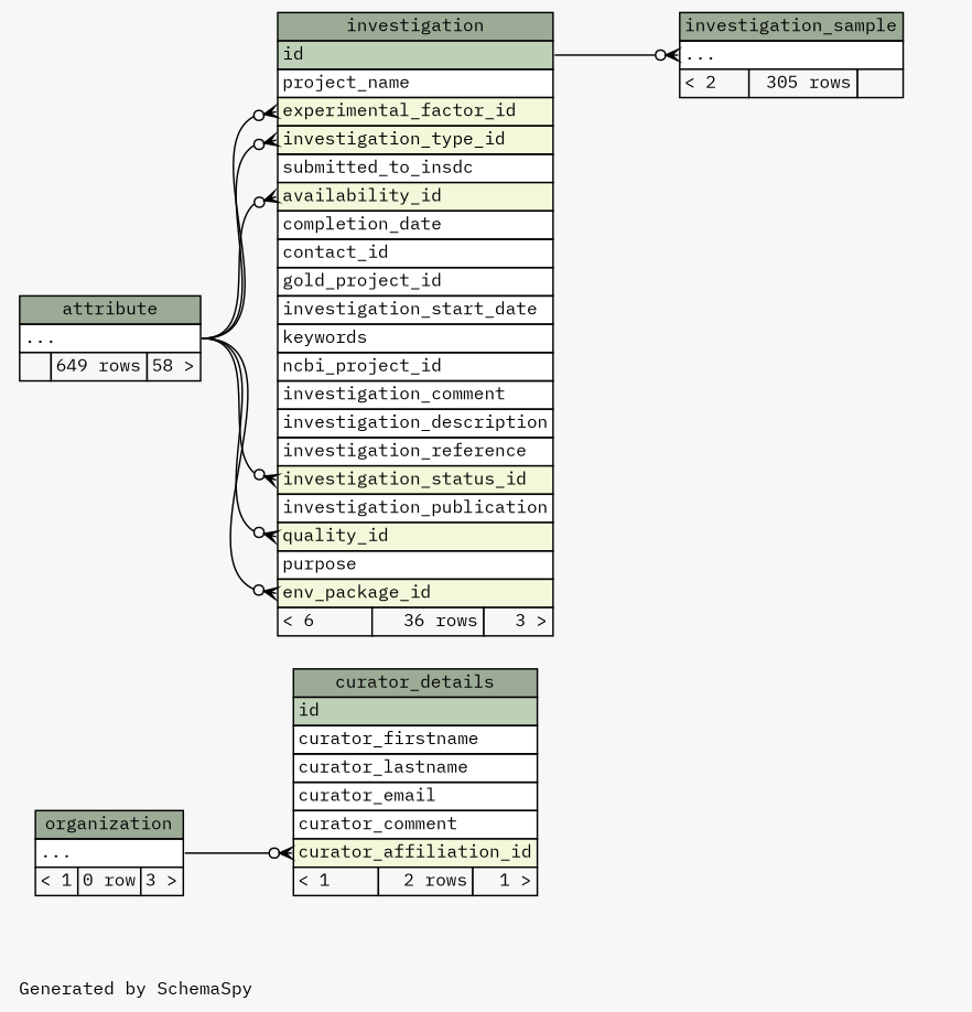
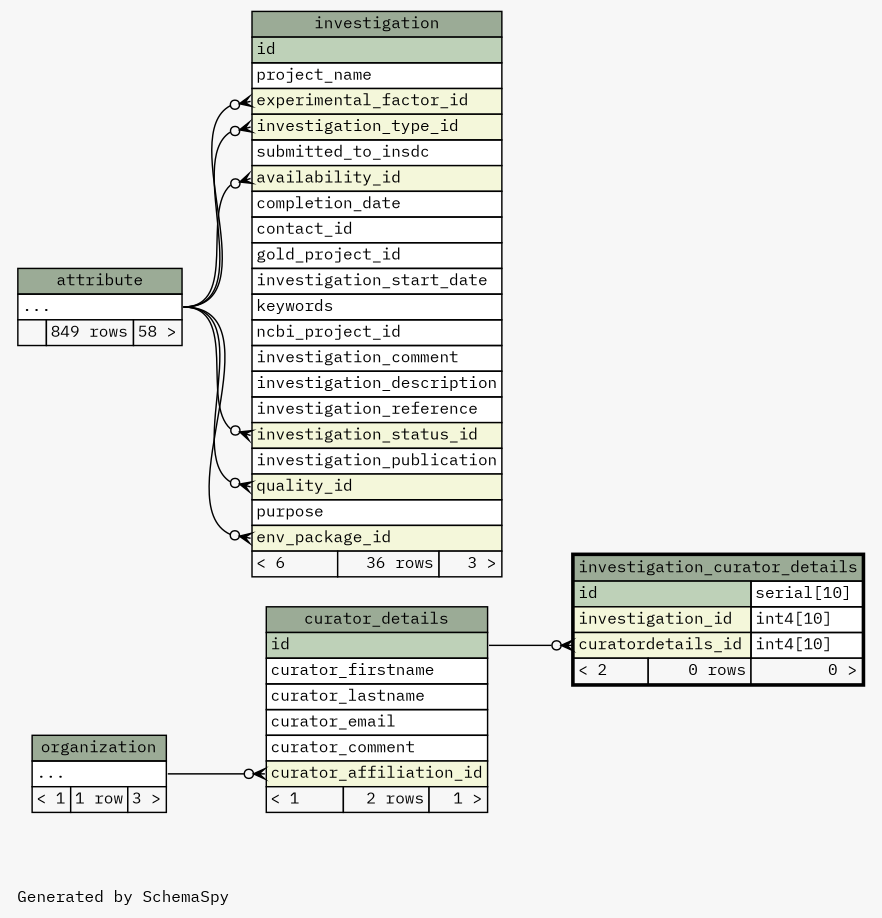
  digraph {
    bgcolor="#f7f7f7"
    fontname="IBM Plex Mono"
    fontsize=11
    label="\nGenerated by SchemaSpy"
    labeljust=l
    nodesep=0.18
    rankdir=RL
    ranksep=0.46
    node [fontname="IBM Plex Mono" fontsize=11 shape=plaintext]
    edge [arrowhead=none arrowsize=0.8 arrowtail=crowodot dir=back fontname="IBM Plex Mono" headport="elipses:e"]
    n1 [label=<     <TABLE BORDER="0" CELLBORDER="1" CELLSPACING="0" BGCOLOR="#ffffff">       <TR><TD COLSPAN="3" BGCOLOR="#9bab96" ALIGN="CENTER">curator_details</TD></TR>       <TR><TD PORT="id" COLSPAN="3" BGCOLOR="#bed1b8" ALIGN="LEFT">id</TD></TR>       <TR><TD PORT="curator_firstname" COLSPAN="3" ALIGN="LEFT">curator_firstname</TD></TR>       <TR><TD PORT="curator_lastname" COLSPAN="3" ALIGN="LEFT">curator_lastname</TD></TR>       <TR><TD PORT="curator_email" COLSPAN="3" ALIGN="LEFT">curator_email</TD></TR>       <TR><TD PORT="curator_comment" COLSPAN="3" ALIGN="LEFT">curator_comment</TD></TR>       <TR><TD PORT="curator_affiliation_id" COLSPAN="3" BGCOLOR="#f4f7da" ALIGN="LEFT">curator_affiliation_id</TD></TR>       <TR><TD ALIGN="LEFT" BGCOLOR="#f7f7f7">&lt; 1</TD><TD ALIGN="RIGHT" BGCOLOR="#f7f7f7">2 rows</TD><TD ALIGN="RIGHT" BGCOLOR="#f7f7f7">1 &gt;</TD></TR>     </TABLE>>]
-   n2 [label=<     <TABLE BORDER="0" CELLBORDER="1" CELLSPACING="0" BGCOLOR="#ffffff">       <TR><TD COLSPAN="3" BGCOLOR="#9bab96" ALIGN="CENTER">organization</TD></TR>       <TR><TD PORT="elipses" COLSPAN="3" ALIGN="LEFT">...</TD></TR>       <TR><TD ALIGN="LEFT" BGCOLOR="#f7f7f7">&lt; 1</TD><TD ALIGN="RIGHT" BGCOLOR="#f7f7f7">0 row</TD><TD ALIGN="RIGHT" BGCOLOR="#f7f7f7">3 &gt;</TD></TR>     </TABLE>>]
+   n2 [label=<     <TABLE BORDER="0" CELLBORDER="1" CELLSPACING="0" BGCOLOR="#ffffff">       <TR><TD COLSPAN="3" BGCOLOR="#9bab96" ALIGN="CENTER">organization</TD></TR>       <TR><TD PORT="elipses" COLSPAN="3" ALIGN="LEFT">...</TD></TR>       <TR><TD ALIGN="LEFT" BGCOLOR="#f7f7f7">&lt; 1</TD><TD ALIGN="RIGHT" BGCOLOR="#f7f7f7">1 row</TD><TD ALIGN="RIGHT" BGCOLOR="#f7f7f7">3 &gt;</TD></TR>     </TABLE>>]
    n3 [label=<     <TABLE BORDER="0" CELLBORDER="1" CELLSPACING="0" BGCOLOR="#ffffff">       <TR><TD COLSPAN="3" BGCOLOR="#9bab96" ALIGN="CENTER">investigation</TD></TR>       <TR><TD PORT="id" COLSPAN="3" BGCOLOR="#bed1b8" ALIGN="LEFT">id</TD></TR>       <TR><TD PORT="project_name" COLSPAN="3" ALIGN="LEFT">project_name</TD></TR>       <TR><TD PORT="experimental_factor_id" COLSPAN="3" BGCOLOR="#f4f7da" ALIGN="LEFT">experimental_factor_id</TD></TR>       <TR><TD PORT="investigation_type_id" COLSPAN="3" BGCOLOR="#f4f7da" ALIGN="LEFT">investigation_type_id</TD></TR>       <TR><TD PORT="submitted_to_insdc" COLSPAN="3" ALIGN="LEFT">submitted_to_insdc</TD></TR>       <TR><TD PORT="availability_id" COLSPAN="3" BGCOLOR="#f4f7da" ALIGN="LEFT">availability_id</TD></TR>       <TR><TD PORT="completion_date" COLSPAN="3" ALIGN="LEFT">completion_date</TD></TR>       <TR><TD PORT="contact_id" COLSPAN="3" ALIGN="LEFT">contact_id</TD></TR>       <TR><TD PORT="gold_project_id" COLSPAN="3" ALIGN="LEFT">gold_project_id</TD></TR>       <TR><TD PORT="investigation_start_date" COLSPAN="3" ALIGN="LEFT">investigation_start_date</TD></TR>       <TR><TD PORT="keywords" COLSPAN="3" ALIGN="LEFT">keywords</TD></TR>       <TR><TD PORT="ncbi_project_id" COLSPAN="3" ALIGN="LEFT">ncbi_project_id</TD></TR>       <TR><TD PORT="investigation_comment" COLSPAN="3" ALIGN="LEFT">investigation_comment</TD></TR>       <TR><TD PORT="investigation_description" COLSPAN="3" ALIGN="LEFT">investigation_description</TD></TR>       <TR><TD PORT="investigation_reference" COLSPAN="3" ALIGN="LEFT">investigation_reference</TD></TR>       <TR><TD PORT="investigation_status_id" COLSPAN="3" BGCOLOR="#f4f7da" ALIGN="LEFT">investigation_status_id</TD></TR>       <TR><TD PORT="investigation_publication" COLSPAN="3" ALIGN="LEFT">investigation_publication</TD></TR>       <TR><TD PORT="quality_id" COLSPAN="3" BGCOLOR="#f4f7da" ALIGN="LEFT">quality_id</TD></TR>       <TR><TD PORT="purpose" COLSPAN="3" ALIGN="LEFT">purpose</TD></TR>       <TR><TD PORT="env_package_id" COLSPAN="3" BGCOLOR="#f4f7da" ALIGN="LEFT">env_package_id</TD></TR>       <TR><TD ALIGN="LEFT" BGCOLOR="#f7f7f7">&lt; 6</TD><TD ALIGN="RIGHT" BGCOLOR="#f7f7f7">36 rows</TD><TD ALIGN="RIGHT" BGCOLOR="#f7f7f7">3 &gt;</TD></TR>     </TABLE>>]
-   n4 [label=<     <TABLE BORDER="0" CELLBORDER="1" CELLSPACING="0" BGCOLOR="#ffffff">       <TR><TD COLSPAN="3" BGCOLOR="#9bab96" ALIGN="CENTER">attribute</TD></TR>       <TR><TD PORT="elipses" COLSPAN="3" ALIGN="LEFT">...</TD></TR>       <TR><TD ALIGN="LEFT" BGCOLOR="#f7f7f7">  </TD><TD ALIGN="RIGHT" BGCOLOR="#f7f7f7">649 rows</TD><TD ALIGN="RIGHT" BGCOLOR="#f7f7f7">58 &gt;</TD></TR>     </TABLE>>]
-   n6 [label=<     <TABLE BORDER="0" CELLBORDER="1" CELLSPACING="0" BGCOLOR="#ffffff">       <TR><TD COLSPAN="3" BGCOLOR="#9bab96" ALIGN="CENTER">investigation_sample</TD></TR>       <TR><TD PORT="elipses" COLSPAN="3" ALIGN="LEFT">...</TD></TR>       <TR><TD ALIGN="LEFT" BGCOLOR="#f7f7f7">&lt; 2</TD><TD ALIGN="RIGHT" BGCOLOR="#f7f7f7">305 rows</TD><TD ALIGN="RIGHT" BGCOLOR="#f7f7f7">  </TD></TR>     </TABLE>>]
+   n4 [label=<     <TABLE BORDER="0" CELLBORDER="1" CELLSPACING="0" BGCOLOR="#ffffff">       <TR><TD COLSPAN="3" BGCOLOR="#9bab96" ALIGN="CENTER">attribute</TD></TR>       <TR><TD PORT="elipses" COLSPAN="3" ALIGN="LEFT">...</TD></TR>       <TR><TD ALIGN="LEFT" BGCOLOR="#f7f7f7">  </TD><TD ALIGN="RIGHT" BGCOLOR="#f7f7f7">849 rows</TD><TD ALIGN="RIGHT" BGCOLOR="#f7f7f7">58 &gt;</TD></TR>     </TABLE>>]
+   n5 [label=<     <TABLE BORDER="2" CELLBORDER="1" CELLSPACING="0" BGCOLOR="#ffffff">       <TR><TD COLSPAN="3" BGCOLOR="#9bab96" ALIGN="CENTER">investigation_curator_details</TD></TR>       <TR><TD PORT="id" COLSPAN="2" BGCOLOR="#bed1b8" ALIGN="LEFT">id</TD><TD PORT="id.type" ALIGN="LEFT">serial[10]</TD></TR>       <TR><TD PORT="investigation_id" COLSPAN="2" BGCOLOR="#f4f7da" ALIGN="LEFT">investigation_id</TD><TD PORT="investigation_id.type" ALIGN="LEFT">int4[10]</TD></TR>       <TR><TD PORT="curatordetails_id" COLSPAN="2" BGCOLOR="#f4f7da" ALIGN="LEFT">curatordetails_id</TD><TD PORT="curatordetails_id.type" ALIGN="LEFT">int4[10]</TD></TR>       <TR><TD ALIGN="LEFT" BGCOLOR="#f7f7f7">&lt; 2</TD><TD ALIGN="RIGHT" BGCOLOR="#f7f7f7">0 rows</TD><TD ALIGN="RIGHT" BGCOLOR="#f7f7f7">0 &gt;</TD></TR>     </TABLE>>]
    n1 -> n2 [tailport="curator_affiliation_id:w"]
    n3 -> n4 [tailport="availability_id:w"]
    n3 -> n4 [tailport="env_package_id:w"]
    n3 -> n4 [tailport="experimental_factor_id:w"]
    n3 -> n4 [tailport="investigation_status_id:w"]
    n3 -> n4 [tailport="investigation_type_id:w"]
    n3 -> n4 [tailport="quality_id:w"]
-   n6 -> n3 [headport="id:e" tailport="elipses:w"]
+   n5 -> n1 [headport="id:e" tailport="curatordetails_id:w"]
  }
